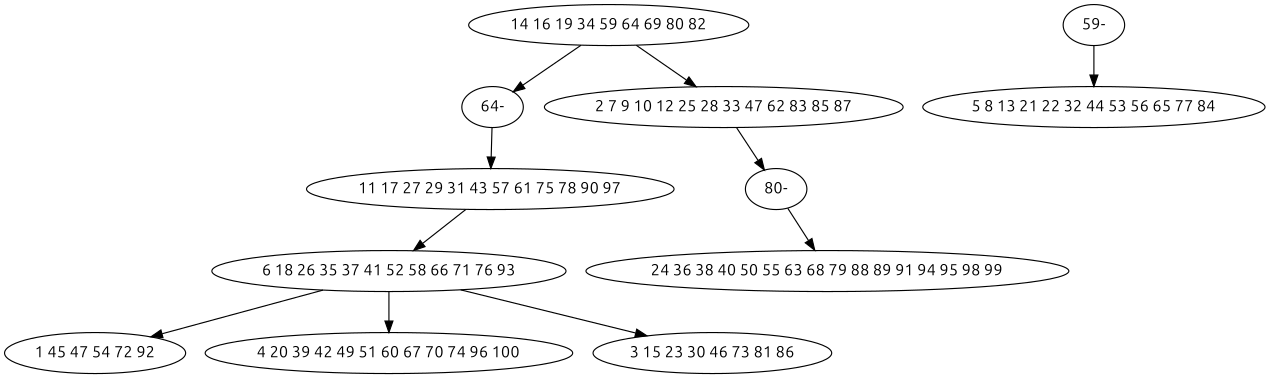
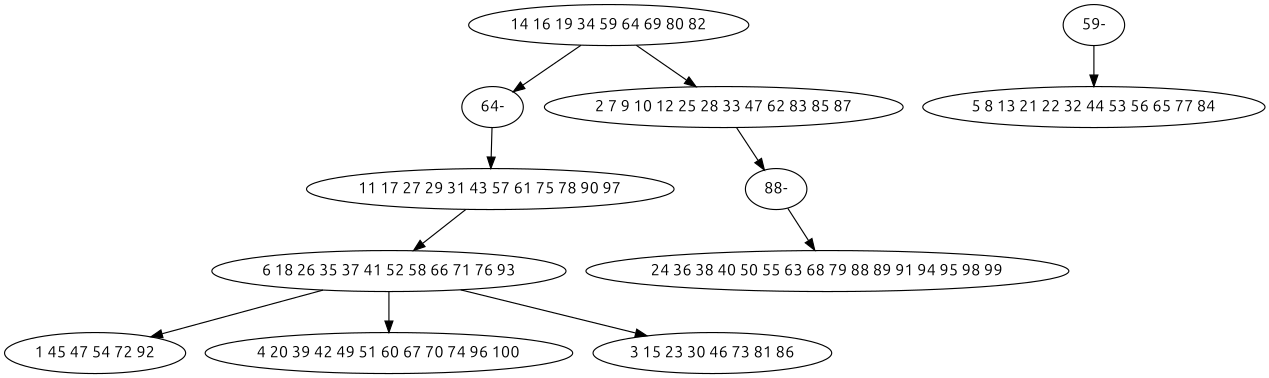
  digraph {
    fontname=Ubuntu
    node [fontname=Ubuntu]
    edge [fontname=Ubuntu]
    n1 [label="14 16 19 34 59 64 69 80 82"]
    n2 [label="64-"]
    n3 [label="2 7 9 10 12 25 28 33 47 62 83 85 87"]
    n4 [label="11 17 27 29 31 43 57 61 75 78 90 97"]
    n5 [label="59-"]
    n6 [label="5 8 13 21 22 32 44 53 56 65 77 84"]
-   n7 [label="80-"]
+   n7 [label="88-"]
    n8 [label="6 18 26 35 37 41 52 58 66 71 76 93"]
    n9 [label="1 45 47 54 72 92"]
    n10 [label="4 20 39 42 49 51 60 67 70 74 96 100"]
    n11 [label="3 15 23 30 46 73 81 86"]
    n12 [label="24 36 38 40 50 55 63 68 79 88 89 91 94 95 98 99"]
    n1 -> n2
    n1 -> n3
    n2 -> n4
    n3 -> n7
    n4 -> n8
    n5 -> n6
    n7 -> n12
    n8 -> n9
    n8 -> n10
    n8 -> n11
  }
